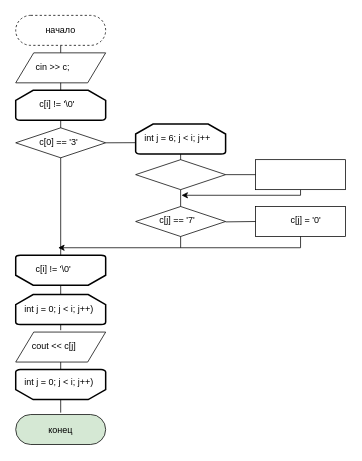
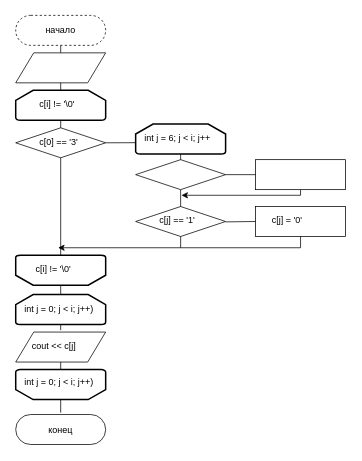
  <mxCell id="0" />
  <mxCell id="1" parent="0" />
  <mxCell id="2" value="" style="endArrow=none;html=1;exitX=0.5;exitY=1;exitDx=0;exitDy=0;exitPerimeter=0;" edge="1" parent="1" source="20"><mxGeometry width="50" height="50" relative="1" as="geometry"><mxPoint x="223.12" y="212.34" as="sourcePoint" /><mxPoint x="240" y="330" as="targetPoint" /></mxGeometry></mxCell>
  <mxCell id="3" value="" style="endArrow=none;html=1;exitX=0.5;exitY=1;exitDx=0;exitDy=0;" edge="1" parent="1" source="23"><mxGeometry width="50" height="50" relative="1" as="geometry"><mxPoint x="405" y="255" as="sourcePoint" /><mxPoint x="400" y="260" as="targetPoint" /></mxGeometry></mxCell>
  <mxCell id="4" value="" style="endArrow=none;html=1;entryX=1;entryY=0.5;entryDx=0;entryDy=0;exitX=0.026;exitY=0.621;exitDx=0;exitDy=0;exitPerimeter=0;" edge="1" parent="1" source="20" target="18"><mxGeometry width="50" height="50" relative="1" as="geometry"><mxPoint x="120" y="250" as="sourcePoint" /><mxPoint x="170" y="200" as="targetPoint" /></mxGeometry></mxCell>
  <mxCell id="5" value="" style="endArrow=none;html=1;exitX=0.5;exitY=1;exitDx=0;exitDy=0;" edge="1" parent="1" source="7"><mxGeometry width="50" height="50" relative="1" as="geometry"><mxPoint x="80" y="60" as="sourcePoint" /><mxPoint x="80" y="440" as="targetPoint" /></mxGeometry></mxCell>
  <mxCell id="6" value="" style="endArrow=none;html=1;exitX=0.5;exitY=1;exitDx=0;exitDy=0;" edge="1" parent="1"><mxGeometry width="50" height="50" relative="1" as="geometry"><mxPoint x="80" y="482.5" as="sourcePoint" /><mxPoint x="80" y="550" as="targetPoint" /></mxGeometry></mxCell>
  <mxCell id="7" value="начало" style="rounded=1;whiteSpace=wrap;html=1;arcSize=50;dashed=1;" vertex="1" parent="1"><mxGeometry x="20" y="20" width="120" height="40" as="geometry" /></mxCell>
  <mxCell id="8" value="" style="shape=parallelogram;perimeter=parallelogramPerimeter;whiteSpace=wrap;html=1;" vertex="1" parent="1"><mxGeometry x="20" y="70" width="120" height="40" as="geometry" /></mxCell>
  <mxCell id="9" value="" style="strokeWidth=2;html=1;shape=mxgraph.flowchart.loop_limit;whiteSpace=wrap;fontStyle=1" vertex="1" parent="1"><mxGeometry x="20" y="120" width="120" height="40" as="geometry" /></mxCell>
  <mxCell id="10" value="" style="strokeWidth=2;html=1;shape=mxgraph.flowchart.loop_limit;whiteSpace=wrap;rotation=-180;" vertex="1" parent="1"><mxGeometry x="20" y="340" width="120" height="40" as="geometry" /></mxCell>
- <mxCell id="11" value="конец" style="rounded=1;whiteSpace=wrap;html=1;arcSize=50;fillColor=#d5e8d4;" vertex="1" parent="1"><mxGeometry x="20" y="552.5" width="120" height="40" as="geometry" /></mxCell>
+ <mxCell id="11" value="конец" style="rounded=1;whiteSpace=wrap;html=1;arcSize=50;" vertex="1" parent="1"><mxGeometry x="20" y="552.5" width="120" height="40" as="geometry" /></mxCell>
  <mxCell id="12" value="" style="strokeWidth=2;html=1;shape=mxgraph.flowchart.loop_limit;whiteSpace=wrap;fontStyle=1" vertex="1" parent="1"><mxGeometry x="20" y="392.5" width="120" height="40" as="geometry" /></mxCell>
- <mxCell id="13" value="cin &gt;&gt; c;" style="text;html=1;" vertex="1" parent="1"><mxGeometry x="45" y="75" width="70" height="30" as="geometry" /></mxCell>
  <mxCell id="14" value="" style="strokeWidth=2;html=1;shape=mxgraph.flowchart.loop_limit;whiteSpace=wrap;fontStyle=1;rotation=-180;" vertex="1" parent="1"><mxGeometry x="20" y="492.5" width="120" height="40" as="geometry" /></mxCell>
  <mxCell id="15" value="int j = 0; j &amp;lt; i; j++)" style="text;html=1;" vertex="1" parent="1"><mxGeometry x="30" y="495" width="60" height="30" as="geometry" /></mxCell>
  <mxCell id="16" value="c[i] != '\0'" style="text;html=1;" vertex="1" parent="1"><mxGeometry x="50" y="125" width="70" height="30" as="geometry" /></mxCell>
  <mxCell id="17" value="c[i] != '\0'" style="text;html=1;" vertex="1" parent="1"><mxGeometry x="45" y="345" width="70" height="30" as="geometry" /></mxCell>
  <mxCell id="18" value="" style="rhombus;whiteSpace=wrap;html=1;" vertex="1" parent="1"><mxGeometry x="20" y="170" width="120" height="40" as="geometry" /></mxCell>
  <mxCell id="19" value="c[0] == '3'" style="text;html=1;" vertex="1" parent="1"><mxGeometry x="50" y="175" width="80" height="30" as="geometry" /></mxCell>
  <mxCell id="20" value="" style="strokeWidth=2;html=1;shape=mxgraph.flowchart.loop_limit;whiteSpace=wrap;fontStyle=1" vertex="1" parent="1"><mxGeometry x="180" y="165" width="120" height="40" as="geometry" /></mxCell>
  <mxCell id="21" value="int j = 6; j &lt; i; j++" style="text;html=1;" vertex="1" parent="1"><mxGeometry x="190" y="170" width="110" height="30" as="geometry" /></mxCell>
  <mxCell id="22" value="" style="rhombus;whiteSpace=wrap;html=1;" vertex="1" parent="1"><mxGeometry x="180" y="212.5" width="120" height="40" as="geometry" /></mxCell>
  <mxCell id="23" value="" style="rounded=0;whiteSpace=wrap;html=1;" vertex="1" parent="1"><mxGeometry x="340" y="212.5" width="120" height="40" as="geometry" /></mxCell>
  <mxCell id="24" value="" style="rhombus;whiteSpace=wrap;html=1;" vertex="1" parent="1"><mxGeometry x="180" y="275" width="120" height="40" as="geometry" /></mxCell>
- <mxCell id="25" value="c[j] == '7'" style="text;html=1;" vertex="1" parent="1"><mxGeometry x="210" y="280" width="70" height="30" as="geometry" /></mxCell>
+ <mxCell id="25" value="c[j] == '1'" style="text;html=1;" vertex="1" parent="1"><mxGeometry x="210" y="280" width="70" height="30" as="geometry" /></mxCell>
  <mxCell id="26" value="" style="rounded=0;whiteSpace=wrap;html=1;" vertex="1" parent="1"><mxGeometry x="340" y="275" width="120" height="40" as="geometry" /></mxCell>
- <mxCell id="27" value="c[j] = '0'" style="text;html=1;" vertex="1" parent="1"><mxGeometry x="385" y="280" width="70" height="30" as="geometry" /></mxCell>
+ <mxCell id="27" value="c[j] = '0'" style="text;html=1;" vertex="1" parent="1"><mxGeometry x="360" y="280" width="70" height="30" as="geometry" /></mxCell>
  <mxCell id="28" value="int j = 0; j &lt; i; j++)" style="text;html=1;" vertex="1" parent="1"><mxGeometry x="30" y="397.5" width="120" height="30" as="geometry" /></mxCell>
  <mxCell id="29" value="" style="shape=parallelogram;perimeter=parallelogramPerimeter;whiteSpace=wrap;html=1;" vertex="1" parent="1"><mxGeometry x="20" y="442.5" width="120" height="40" as="geometry" /></mxCell>
  <mxCell id="30" value="cout &lt;&lt; c[j]" style="text;html=1;" vertex="1" parent="1"><mxGeometry x="40" y="447.5" width="80" height="30" as="geometry" /></mxCell>
  <mxCell id="31" value="" style="endArrow=none;html=1;entryX=0;entryY=0.5;entryDx=0;entryDy=0;exitX=1;exitY=0.5;exitDx=0;exitDy=0;" edge="1" parent="1" source="22" target="23"><mxGeometry width="50" height="50" relative="1" as="geometry"><mxPoint x="300" y="230" as="sourcePoint" /><mxPoint x="300" y="355" as="targetPoint" /></mxGeometry></mxCell>
  <mxCell id="32" value="" style="endArrow=none;html=1;entryX=0;entryY=0.5;entryDx=0;entryDy=0;" edge="1" parent="1" target="26"><mxGeometry width="50" height="50" relative="1" as="geometry"><mxPoint x="300" y="295.5" as="sourcePoint" /><mxPoint x="337" y="295" as="targetPoint" /></mxGeometry></mxCell>
  <mxCell id="33" value="" style="endArrow=none;html=1;exitX=0.5;exitY=1;exitDx=0;exitDy=0;" edge="1" parent="1" source="26"><mxGeometry width="50" height="50" relative="1" as="geometry"><mxPoint x="404.5" y="315" as="sourcePoint" /><mxPoint x="400" y="330" as="targetPoint" /></mxGeometry></mxCell>
  <mxCell id="34" value="" style="endArrow=classic;html=1;" edge="1" parent="1"><mxGeometry width="50" height="50" relative="1" as="geometry"><mxPoint x="400" y="330" as="sourcePoint" /><mxPoint x="76.571" y="330" as="targetPoint" /></mxGeometry></mxCell>
  <mxCell id="35" value="" style="endArrow=classic;html=1;" edge="1" parent="1"><mxGeometry width="50" height="50" relative="1" as="geometry"><mxPoint x="400" y="260" as="sourcePoint" /><mxPoint x="241.143" y="260" as="targetPoint" /></mxGeometry></mxCell>
